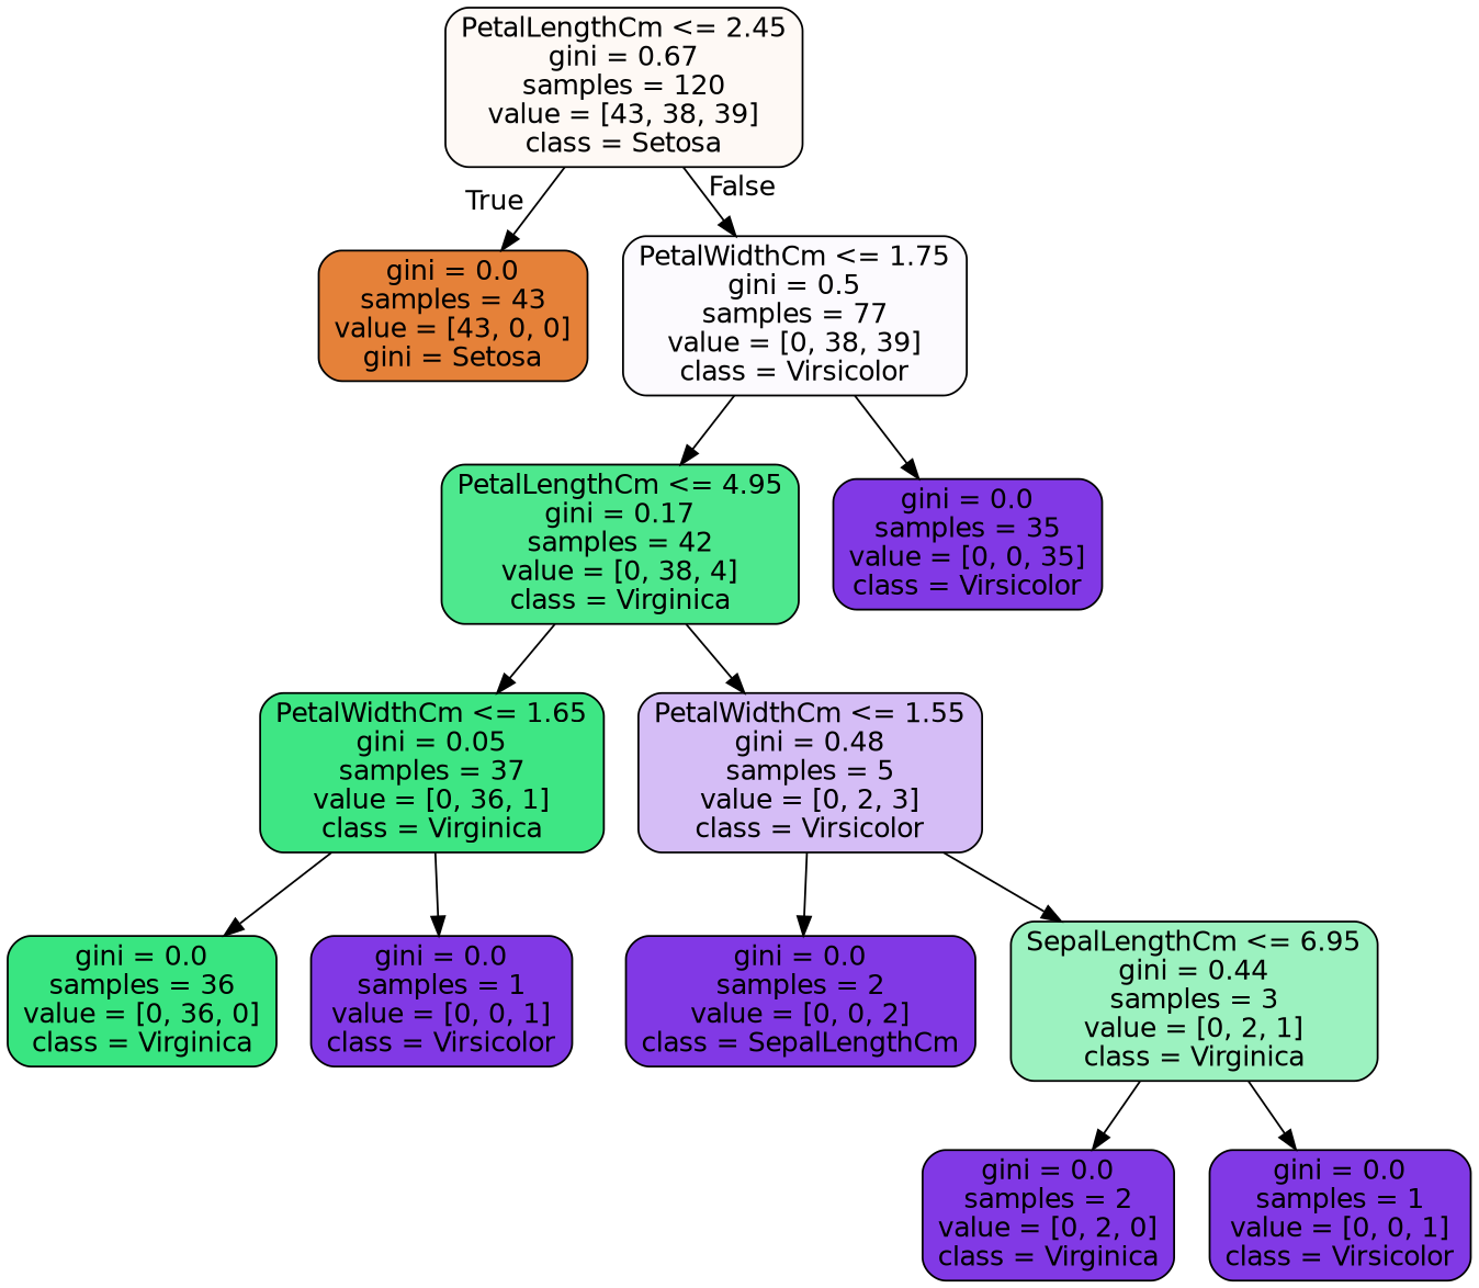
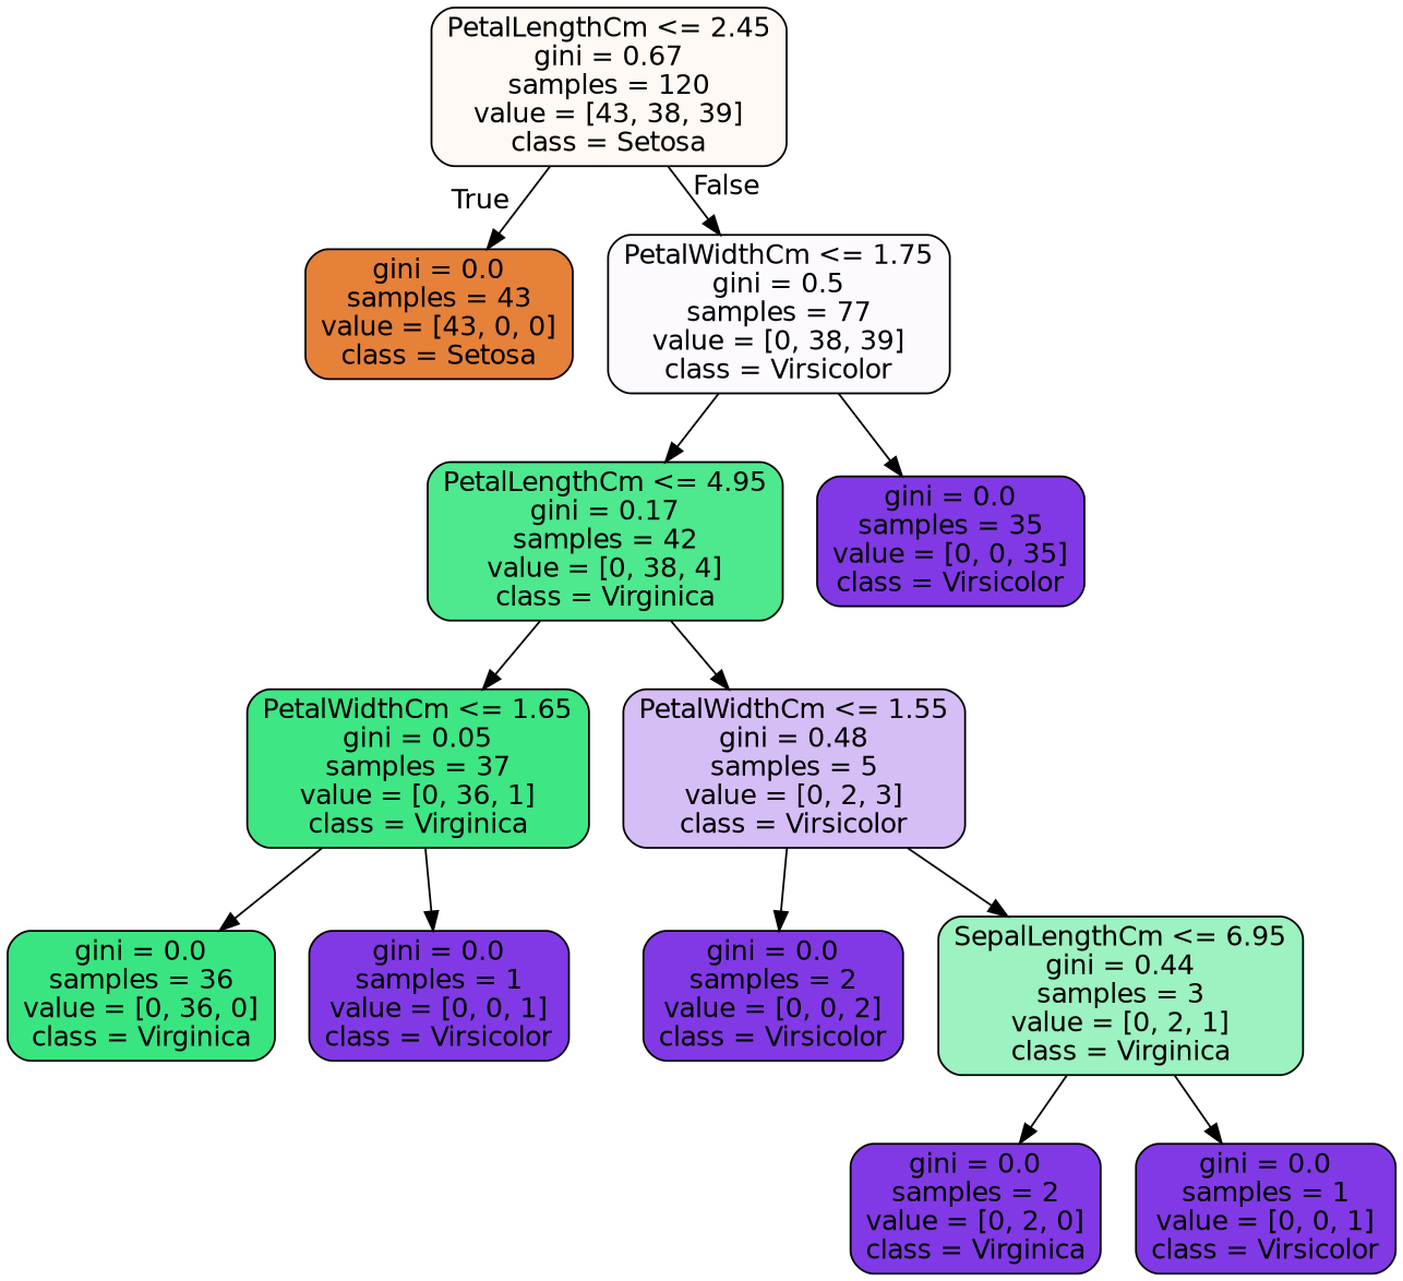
  digraph {
    node [color=black fillcolor="#8139e5" fontname=helvetica shape=box style="filled, rounded"]
    edge [fontname=helvetica]
    n1 [fillcolor="#fef9f5" label="PetalLengthCm <= 2.45\ngini = 0.67\nsamples = 120\nvalue = [43, 38, 39]\nclass = Setosa"]
-   n2 [fillcolor="#e58139" label="gini = 0.0\nsamples = 43\nvalue = [43, 0, 0]\ngini = Setosa"]
+   n2 [fillcolor="#e58139" label="gini = 0.0\nsamples = 43\nvalue = [43, 0, 0]\nclass = Setosa"]
    n3 [fillcolor="#fcfafe" label="PetalWidthCm <= 1.75\ngini = 0.5\nsamples = 77\nvalue = [0, 38, 39]\nclass = Virsicolor"]
    n4 [fillcolor="#4ee88e" label="PetalLengthCm <= 4.95\ngini = 0.17\nsamples = 42\nvalue = [0, 38, 4]\nclass = Virginica"]
    n5 [label="gini = 0.0\nsamples = 35\nvalue = [0, 0, 35]\nclass = Virsicolor"]
    n6 [fillcolor="#3ee684" label="PetalWidthCm <= 1.65\ngini = 0.05\nsamples = 37\nvalue = [0, 36, 1]\nclass = Virginica"]
    n7 [fillcolor="#d5bdf6" label="PetalWidthCm <= 1.55\ngini = 0.48\nsamples = 5\nvalue = [0, 2, 3]\nclass = Virsicolor"]
    n8 [fillcolor="#39e581" label="gini = 0.0\nsamples = 36\nvalue = [0, 36, 0]\nclass = Virginica"]
    n9 [label="gini = 0.0\nsamples = 1\nvalue = [0, 0, 1]\nclass = Virsicolor"]
-   n10 [label="gini = 0.0\nsamples = 2\nvalue = [0, 0, 2]\nclass = SepalLengthCm"]
+   n10 [label="gini = 0.0\nsamples = 2\nvalue = [0, 0, 2]\nclass = Virsicolor"]
    n11 [fillcolor="#9cf2c0" label="SepalLengthCm <= 6.95\ngini = 0.44\nsamples = 3\nvalue = [0, 2, 1]\nclass = Virginica"]
    n12 [label="gini = 0.0\nsamples = 2\nvalue = [0, 2, 0]\nclass = Virginica"]
    n13 [label="gini = 0.0\nsamples = 1\nvalue = [0, 0, 1]\nclass = Virsicolor"]
    n1 -> n2 [headlabel=True labelangle=45 labeldistance=2.5]
    n1 -> n3 [headlabel=False labelangle=-45 labeldistance=2.5]
    n3 -> n4
    n3 -> n5
    n4 -> n6
    n4 -> n7
    n6 -> n8
    n6 -> n9
    n7 -> n10
    n7 -> n11
    n11 -> n12
    n11 -> n13
  }
